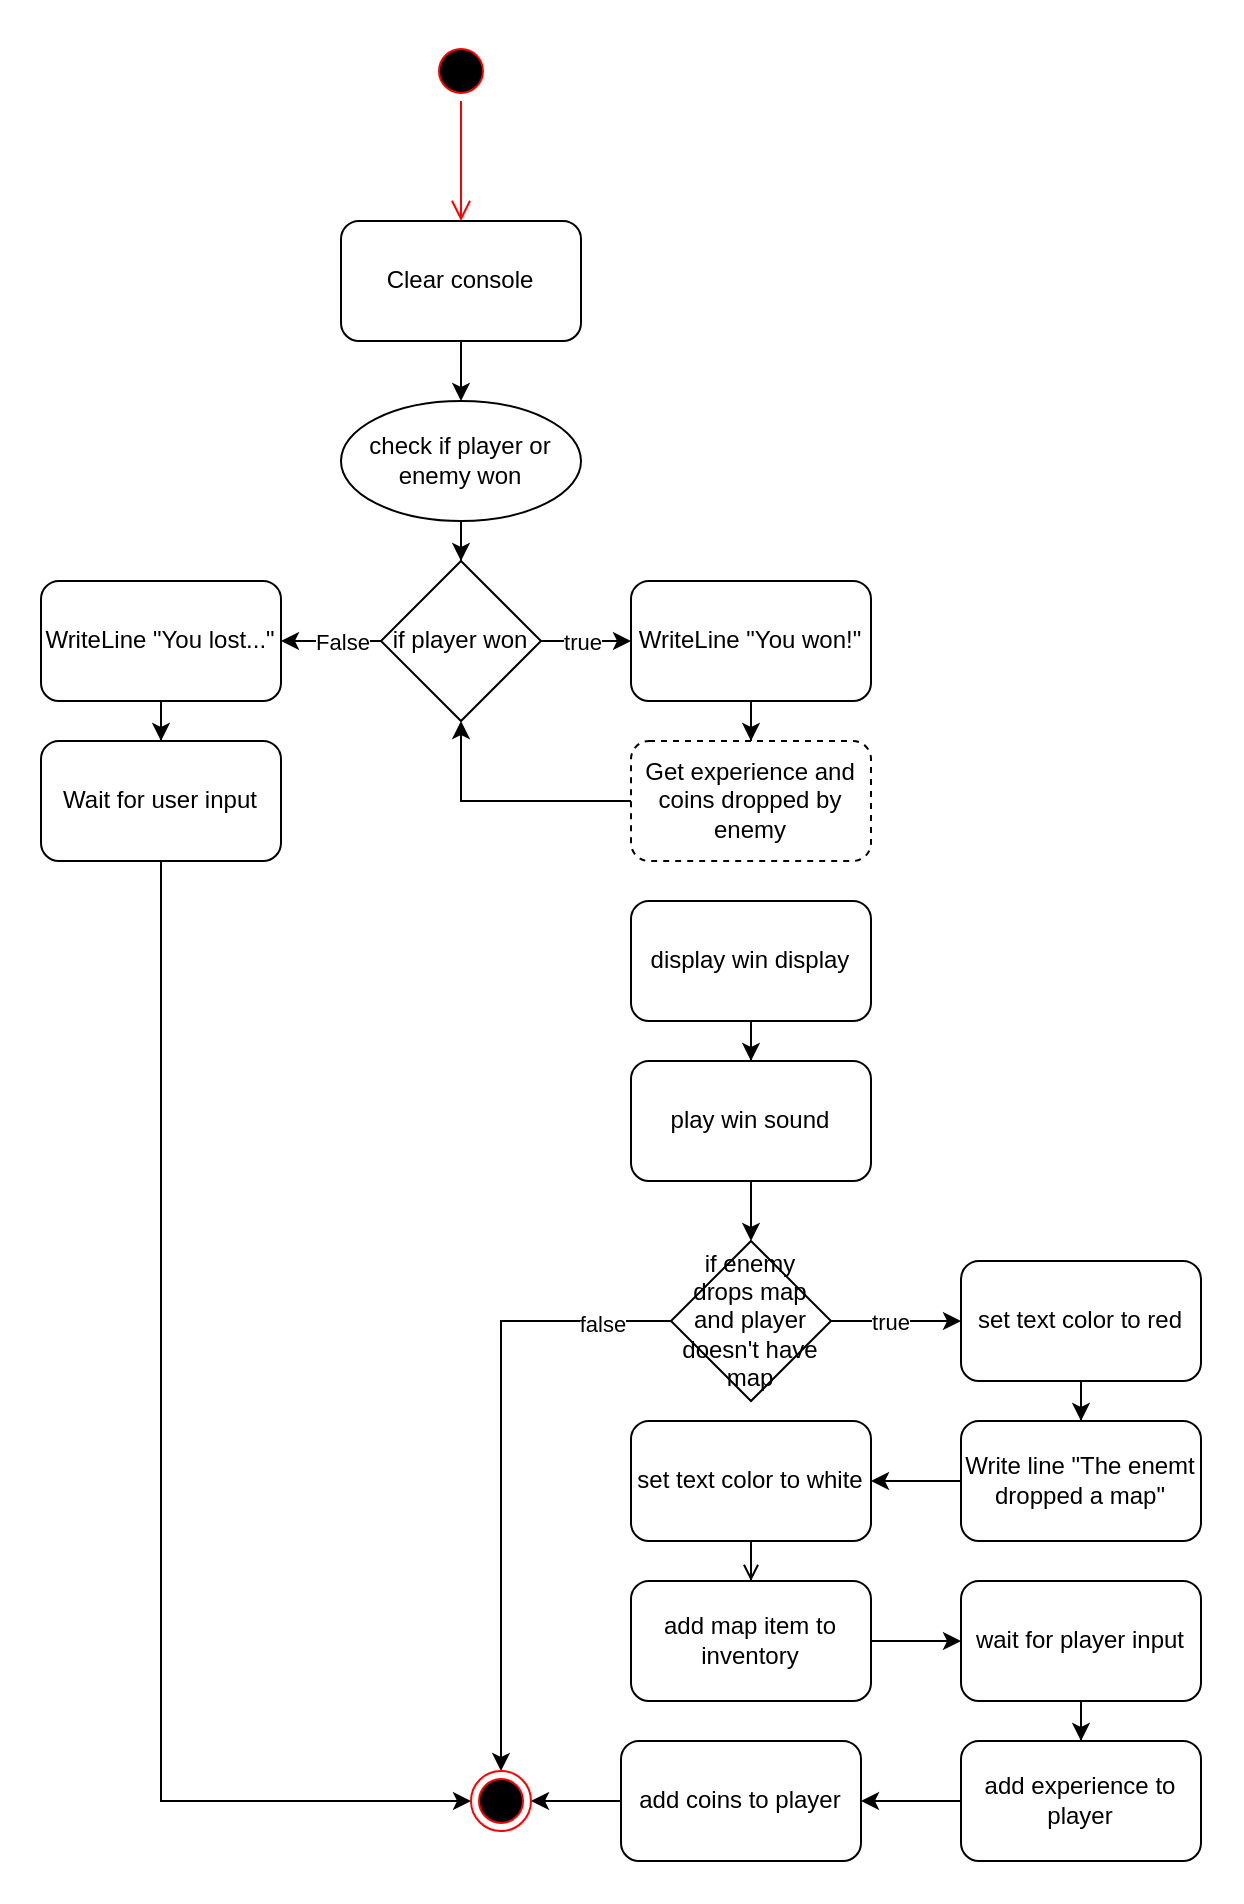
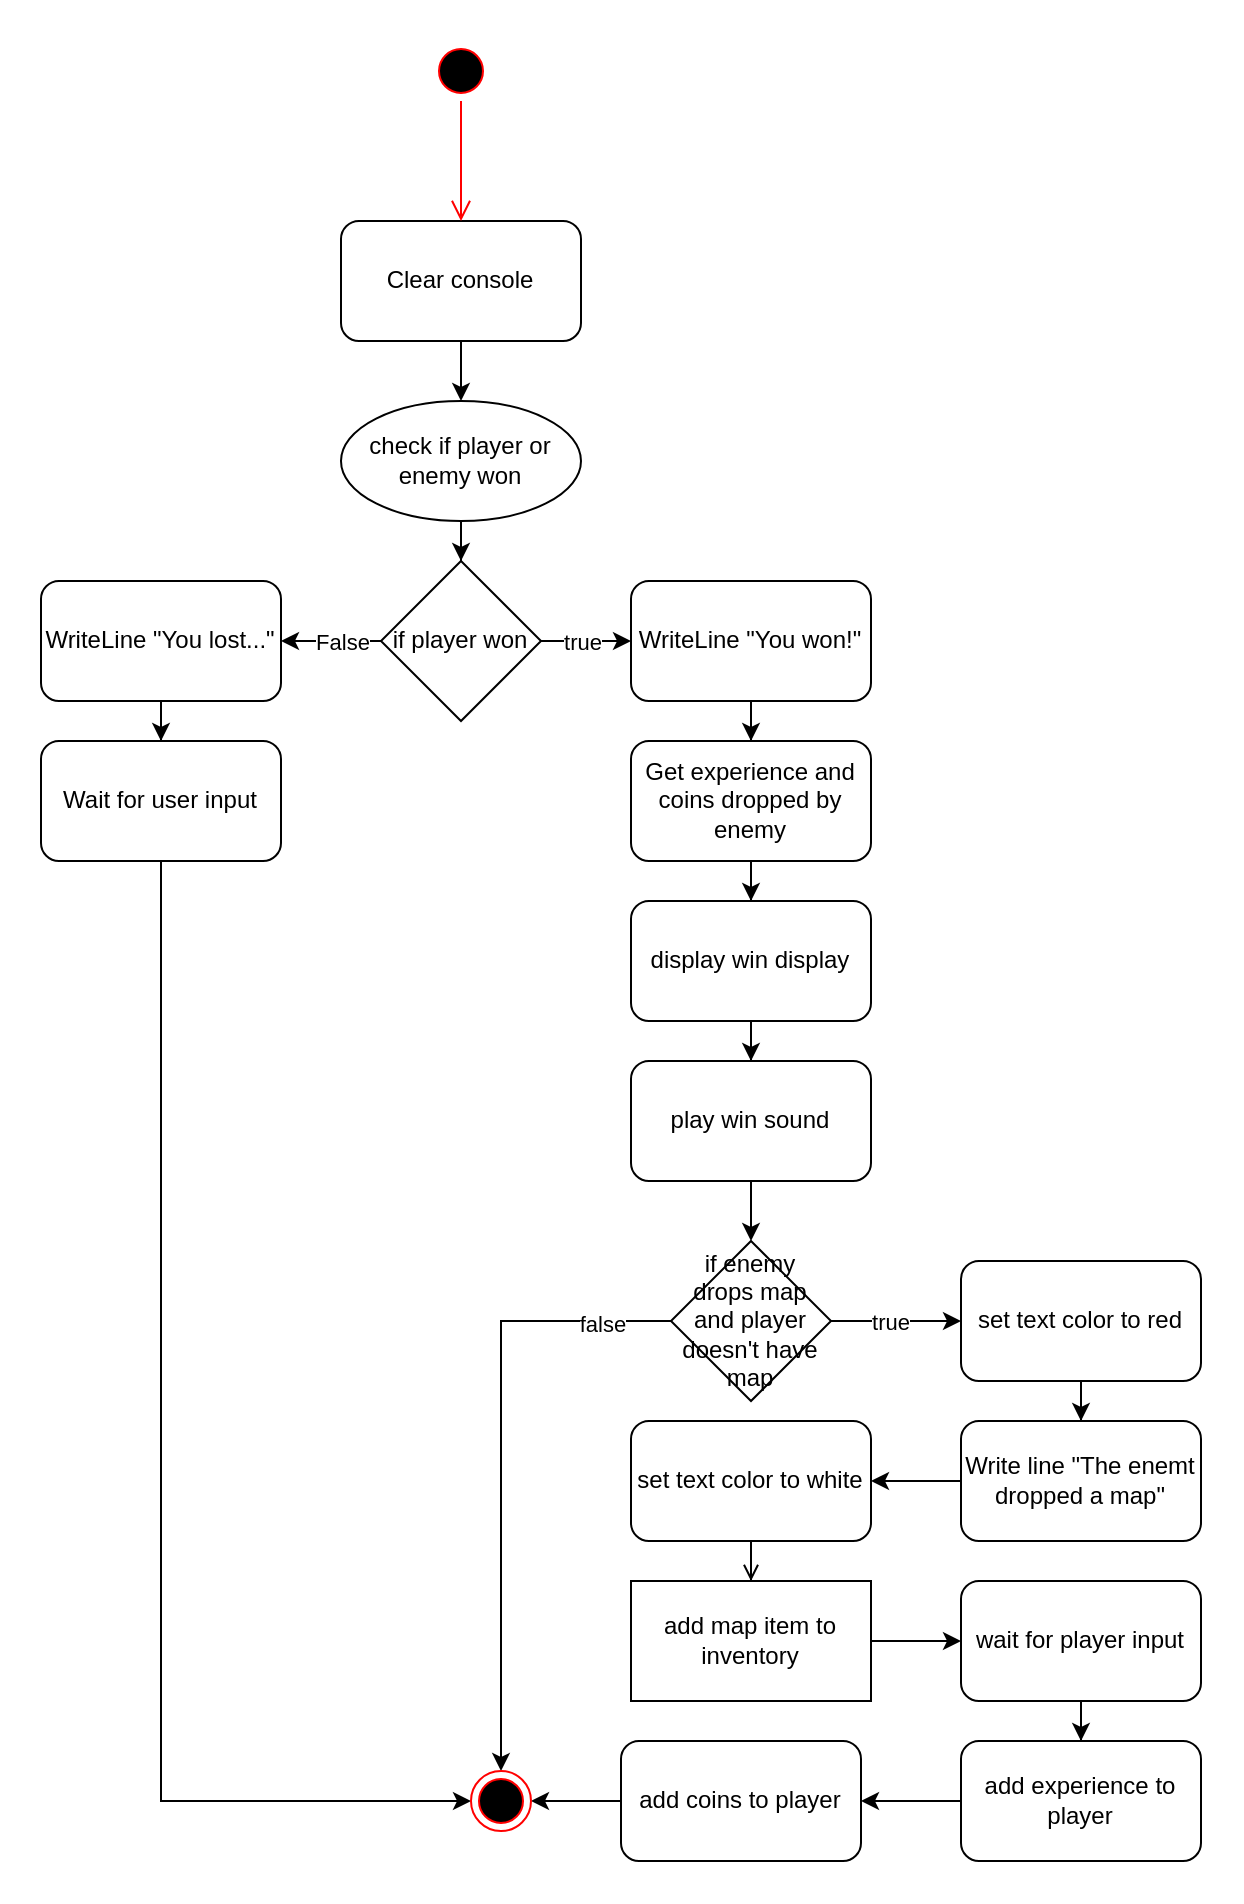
  <mxCell id="0" />
  <mxCell id="1" parent="0" />
  <mxCell id="2" style="edgeStyle=orthogonalEdgeStyle;rounded=0;orthogonalLoop=1;jettySize=auto;html=1;" parent="1" source="3" target="16" edge="1"><mxGeometry relative="1" as="geometry" /></mxCell>
  <mxCell id="3" value="check if player or enemy won" style="ellipse;whiteSpace=wrap;html=1;" parent="1" vertex="1"><mxGeometry x="170" y="200" width="120" height="60" as="geometry" /></mxCell>
  <mxCell id="4" style="edgeStyle=orthogonalEdgeStyle;rounded=0;orthogonalLoop=1;jettySize=auto;html=1;" parent="1" source="5" target="3" edge="1"><mxGeometry relative="1" as="geometry" /></mxCell>
  <mxCell id="5" value="Clear console" style="rounded=1;whiteSpace=wrap;html=1;" parent="1" vertex="1"><mxGeometry x="170" y="110" width="120" height="60" as="geometry" /></mxCell>
  <mxCell id="6" style="edgeStyle=orthogonalEdgeStyle;rounded=0;orthogonalLoop=1;jettySize=auto;html=1;" parent="1" source="7" target="9" edge="1"><mxGeometry relative="1" as="geometry" /></mxCell>
  <mxCell id="7" value="WriteLine &quot;You won!&quot;" style="rounded=1;whiteSpace=wrap;html=1;" parent="1" vertex="1"><mxGeometry x="315" y="290" width="120" height="60" as="geometry" /></mxCell>
- <mxCell id="8" style="edgeStyle=orthogonalEdgeStyle;rounded=0;orthogonalLoop=1;jettySize=auto;html=1;" parent="1" source="9" target="16" edge="1"><mxGeometry relative="1" as="geometry"><mxPoint x="375" y="460" as="targetPoint" /></mxGeometry></mxCell>
- <mxCell id="9" value="Get experience and coins dropped by enemy" style="rounded=1;whiteSpace=wrap;html=1;dashed=1;" parent="1" vertex="1"><mxGeometry x="315" y="370" width="120" height="60" as="geometry" /></mxCell>
+ <mxCell id="8" style="edgeStyle=orthogonalEdgeStyle;rounded=0;orthogonalLoop=1;jettySize=auto;html=1;" parent="1" source="9" target="11" edge="1"><mxGeometry relative="1" as="geometry"><mxPoint x="375" y="460" as="targetPoint" /></mxGeometry></mxCell>
+ <mxCell id="9" value="Get experience and coins dropped by enemy" style="rounded=1;whiteSpace=wrap;html=1;" parent="1" vertex="1"><mxGeometry x="315" y="370" width="120" height="60" as="geometry" /></mxCell>
  <mxCell id="10" style="edgeStyle=orthogonalEdgeStyle;rounded=0;orthogonalLoop=1;jettySize=auto;html=1;" parent="1" source="11" target="22" edge="1"><mxGeometry relative="1" as="geometry" /></mxCell>
  <mxCell id="11" value="display win display" style="rounded=1;whiteSpace=wrap;html=1;" parent="1" vertex="1"><mxGeometry x="315" y="450" width="120" height="60" as="geometry" /></mxCell>
  <mxCell id="12" style="edgeStyle=orthogonalEdgeStyle;rounded=0;orthogonalLoop=1;jettySize=auto;html=1;" parent="1" source="16" target="7" edge="1"><mxGeometry relative="1" as="geometry" /></mxCell>
  <mxCell id="13" value="true" style="edgeLabel;html=1;align=center;verticalAlign=middle;resizable=0;points=[];" parent="12" vertex="1" connectable="0"><mxGeometry x="-0.249" y="-3" relative="1" as="geometry"><mxPoint x="3" y="-3" as="offset" /></mxGeometry></mxCell>
  <mxCell id="14" style="edgeStyle=orthogonalEdgeStyle;rounded=0;orthogonalLoop=1;jettySize=auto;html=1;" parent="1" source="16" target="18" edge="1"><mxGeometry relative="1" as="geometry" /></mxCell>
  <mxCell id="15" value="False" style="edgeLabel;html=1;align=center;verticalAlign=middle;resizable=0;points=[];" parent="14" vertex="1" connectable="0"><mxGeometry x="-0.131" y="-3" relative="1" as="geometry"><mxPoint x="2" y="3" as="offset" /></mxGeometry></mxCell>
  <mxCell id="16" value="if player won" style="rhombus;whiteSpace=wrap;html=1;" parent="1" vertex="1"><mxGeometry x="190" y="280" width="80" height="80" as="geometry" /></mxCell>
  <mxCell id="17" style="edgeStyle=orthogonalEdgeStyle;rounded=0;orthogonalLoop=1;jettySize=auto;html=1;" parent="1" source="18" target="20" edge="1"><mxGeometry relative="1" as="geometry" /></mxCell>
  <mxCell id="18" value="WriteLine &quot;You lost...&quot;" style="rounded=1;whiteSpace=wrap;html=1;" parent="1" vertex="1"><mxGeometry x="20" y="290" width="120" height="60" as="geometry" /></mxCell>
  <mxCell id="19" style="edgeStyle=orthogonalEdgeStyle;rounded=0;orthogonalLoop=1;jettySize=auto;html=1;entryX=0;entryY=0.5;entryDx=0;entryDy=0;" parent="1" source="20" target="42" edge="1"><mxGeometry relative="1" as="geometry"><Array as="points"><mxPoint x="80" y="900" /></Array></mxGeometry></mxCell>
  <mxCell id="20" value="Wait for user input" style="rounded=1;whiteSpace=wrap;html=1;" parent="1" vertex="1"><mxGeometry x="20" y="370" width="120" height="60" as="geometry" /></mxCell>
  <mxCell id="21" style="edgeStyle=orthogonalEdgeStyle;rounded=0;orthogonalLoop=1;jettySize=auto;html=1;" parent="1" source="22" target="27" edge="1"><mxGeometry relative="1" as="geometry" /></mxCell>
  <mxCell id="22" value="play win sound" style="rounded=1;whiteSpace=wrap;html=1;" parent="1" vertex="1"><mxGeometry x="315" y="530" width="120" height="60" as="geometry" /></mxCell>
  <mxCell id="23" style="edgeStyle=orthogonalEdgeStyle;rounded=0;orthogonalLoop=1;jettySize=auto;html=1;entryX=0;entryY=0.5;entryDx=0;entryDy=0;" parent="1" source="27" target="29" edge="1"><mxGeometry relative="1" as="geometry" /></mxCell>
  <mxCell id="24" value="true" style="edgeLabel;html=1;align=center;verticalAlign=middle;resizable=0;points=[];" parent="23" vertex="1" connectable="0"><mxGeometry x="-0.119" y="-1" relative="1" as="geometry"><mxPoint y="-1" as="offset" /></mxGeometry></mxCell>
  <mxCell id="25" style="edgeStyle=orthogonalEdgeStyle;rounded=0;orthogonalLoop=1;jettySize=auto;html=1;entryX=0.5;entryY=0;entryDx=0;entryDy=0;" edge="1" parent="1" source="27" target="42"><mxGeometry relative="1" as="geometry" /></mxCell>
  <mxCell id="26" value="false" style="edgeLabel;html=1;align=center;verticalAlign=middle;resizable=0;points=[];" vertex="1" connectable="0" parent="25"><mxGeometry x="-0.773" y="1" relative="1" as="geometry"><mxPoint as="offset" /></mxGeometry></mxCell>
  <mxCell id="27" value="if enemy drops map and player doesn't have map" style="rhombus;whiteSpace=wrap;html=1;" parent="1" vertex="1"><mxGeometry x="335" y="620" width="80" height="80" as="geometry" /></mxCell>
  <mxCell id="28" style="edgeStyle=orthogonalEdgeStyle;rounded=0;orthogonalLoop=1;jettySize=auto;html=1;" parent="1" source="29" target="31" edge="1"><mxGeometry relative="1" as="geometry" /></mxCell>
  <mxCell id="29" value="set text color to red" style="rounded=1;whiteSpace=wrap;html=1;" parent="1" vertex="1"><mxGeometry x="480" y="630" width="120" height="60" as="geometry" /></mxCell>
  <mxCell id="30" style="edgeStyle=orthogonalEdgeStyle;rounded=0;orthogonalLoop=1;jettySize=auto;html=1;" parent="1" source="31" target="33" edge="1"><mxGeometry relative="1" as="geometry" /></mxCell>
  <mxCell id="31" value="Write line &quot;The enemt dropped a map&quot;" style="rounded=1;whiteSpace=wrap;html=1;" parent="1" vertex="1"><mxGeometry x="480" y="710" width="120" height="60" as="geometry" /></mxCell>
  <mxCell id="32" style="edgeStyle=orthogonalEdgeStyle;rounded=0;orthogonalLoop=1;jettySize=auto;html=1;endArrow=open;" parent="1" source="33" target="35" edge="1"><mxGeometry relative="1" as="geometry" /></mxCell>
  <mxCell id="33" value="set text color to white" style="rounded=1;whiteSpace=wrap;html=1;" parent="1" vertex="1"><mxGeometry x="315" y="710" width="120" height="60" as="geometry" /></mxCell>
  <mxCell id="34" style="edgeStyle=orthogonalEdgeStyle;rounded=0;orthogonalLoop=1;jettySize=auto;html=1;" parent="1" source="35" target="37" edge="1"><mxGeometry relative="1" as="geometry" /></mxCell>
- <mxCell id="35" value="add map item to inventory" style="rounded=1;whiteSpace=wrap;html=1;" parent="1" vertex="1"><mxGeometry x="315" y="790" width="120" height="60" as="geometry" /></mxCell>
+ <mxCell id="35" value="add map item to inventory" style="whiteSpace=wrap;html=1;rounded=0;" parent="1" vertex="1"><mxGeometry x="315" y="790" width="120" height="60" as="geometry" /></mxCell>
  <mxCell id="36" style="edgeStyle=orthogonalEdgeStyle;rounded=0;orthogonalLoop=1;jettySize=auto;html=1;" parent="1" source="37" target="39" edge="1"><mxGeometry relative="1" as="geometry" /></mxCell>
  <mxCell id="37" value="wait for player input" style="rounded=1;whiteSpace=wrap;html=1;" parent="1" vertex="1"><mxGeometry x="480" y="790" width="120" height="60" as="geometry" /></mxCell>
  <mxCell id="38" style="edgeStyle=orthogonalEdgeStyle;rounded=0;orthogonalLoop=1;jettySize=auto;html=1;" parent="1" source="39" target="41" edge="1"><mxGeometry relative="1" as="geometry" /></mxCell>
  <mxCell id="39" value="add experience to player" style="rounded=1;whiteSpace=wrap;html=1;" parent="1" vertex="1"><mxGeometry x="480" y="870" width="120" height="60" as="geometry" /></mxCell>
  <mxCell id="40" style="edgeStyle=orthogonalEdgeStyle;rounded=0;orthogonalLoop=1;jettySize=auto;html=1;entryX=1;entryY=0.5;entryDx=0;entryDy=0;" parent="1" source="41" target="42" edge="1"><mxGeometry relative="1" as="geometry"><Array as="points"><mxPoint x="350" y="900" /><mxPoint x="350" y="900" /></Array></mxGeometry></mxCell>
  <mxCell id="41" value="add coins to player" style="rounded=1;whiteSpace=wrap;html=1;" parent="1" vertex="1"><mxGeometry x="310" y="870" width="120" height="60" as="geometry" /></mxCell>
  <mxCell id="42" value="" style="ellipse;html=1;shape=endState;fillColor=#000000;strokeColor=#ff0000;" parent="1" vertex="1"><mxGeometry x="235" y="885" width="30" height="30" as="geometry" /></mxCell>
  <mxCell id="43" value="" style="ellipse;html=1;shape=startState;fillColor=#000000;strokeColor=#ff0000;" vertex="1" parent="1"><mxGeometry x="215" y="20" width="30" height="30" as="geometry" /></mxCell>
  <mxCell id="44" value="" style="edgeStyle=orthogonalEdgeStyle;html=1;verticalAlign=bottom;endArrow=open;endSize=8;strokeColor=#ff0000;rounded=0;" edge="1" source="43" parent="1"><mxGeometry relative="1" as="geometry"><mxPoint x="230" y="110" as="targetPoint" /></mxGeometry></mxCell>
